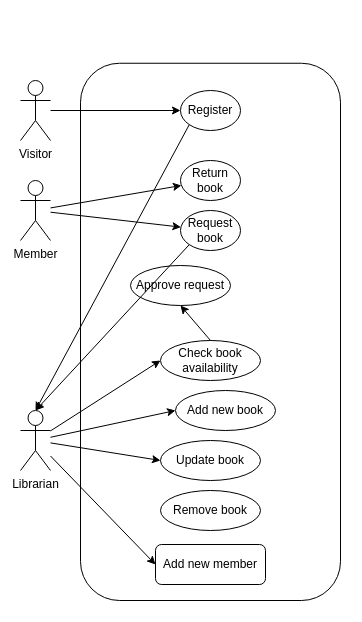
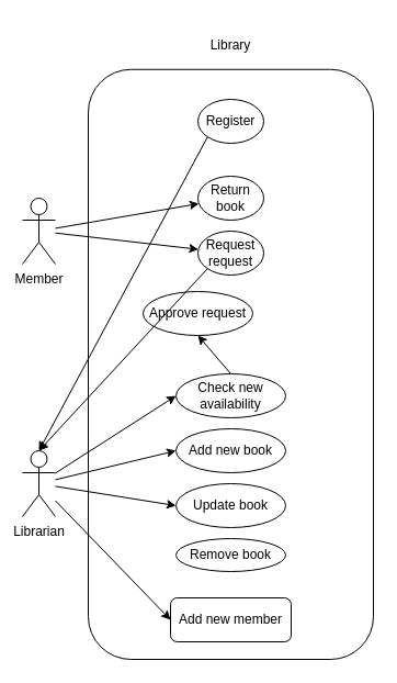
  <mxCell id="0" />
  <mxCell id="1" parent="0" />
  <mxCell id="2" value="" style="group" vertex="1" connectable="0" parent="1"><mxGeometry x="80" y="20" width="260" height="580" as="geometry" /></mxCell>
  <mxCell id="3" value="" style="rounded=1;whiteSpace=wrap;html=1;" vertex="1" parent="2"><mxGeometry y="42.75" width="260" height="537.25" as="geometry" /></mxCell>
- <mxCell id="5" value="Request book" style="ellipse;whiteSpace=wrap;html=1;" vertex="1" parent="2"><mxGeometry x="100" y="190" width="60" height="40" as="geometry" /></mxCell>
+ <mxCell id="4" value="Library" style="text;html=1;strokeColor=none;fillColor=none;align=center;verticalAlign=middle;whiteSpace=wrap;rounded=0;" vertex="1" parent="2"><mxGeometry x="100" width="60" height="42.75" as="geometry" /></mxCell>
+ <mxCell id="5" value="Request request" style="ellipse;whiteSpace=wrap;html=1;" vertex="1" parent="2"><mxGeometry x="100" y="190" width="60" height="40" as="geometry" /></mxCell>
  <mxCell id="6" value="Return book" style="ellipse;whiteSpace=wrap;html=1;" vertex="1" parent="2"><mxGeometry x="100" y="140" width="60" height="40" as="geometry" /></mxCell>
  <mxCell id="7" value="Register" style="ellipse;whiteSpace=wrap;html=1;" vertex="1" parent="2"><mxGeometry x="100" y="70" width="60" height="40" as="geometry" /></mxCell>
- <mxCell id="8" value="Check book availability" style="ellipse;whiteSpace=wrap;html=1;" vertex="1" parent="2"><mxGeometry x="80" y="320" width="100" height="40" as="geometry" /></mxCell>
+ <mxCell id="8" value="Check new availability" style="ellipse;whiteSpace=wrap;html=1;" vertex="1" parent="2"><mxGeometry x="80" y="320" width="100" height="40" as="geometry" /></mxCell>
  <mxCell id="9" value="Approve request" style="ellipse;whiteSpace=wrap;html=1;" vertex="1" parent="2"><mxGeometry x="50" y="245" width="100" height="40" as="geometry" /></mxCell>
  <mxCell id="10" value="" style="endArrow=classic;html=1;rounded=0;entryX=0.5;entryY=1;entryDx=0;entryDy=0;exitX=0.5;exitY=0;exitDx=0;exitDy=0;" edge="1" parent="2" source="8" target="9"><mxGeometry width="50" height="50" relative="1" as="geometry"><mxPoint x="-20" y="396" as="sourcePoint" /><mxPoint x="99" y="362" as="targetPoint" /></mxGeometry></mxCell>
- <mxCell id="11" value="Add new book" style="ellipse;whiteSpace=wrap;html=1;" vertex="1" parent="2"><mxGeometry x="95" y="370" width="100" height="40" as="geometry" /></mxCell>
+ <mxCell id="11" value="Add new book" style="ellipse;whiteSpace=wrap;html=1;" vertex="1" parent="2"><mxGeometry x="80" y="370" width="100" height="40" as="geometry" /></mxCell>
  <mxCell id="12" value="Update book" style="ellipse;whiteSpace=wrap;html=1;" vertex="1" parent="2"><mxGeometry x="80" y="420" width="100" height="40" as="geometry" /></mxCell>
- <mxCell id="13" value="Remove book" style="ellipse;whiteSpace=wrap;html=1;" vertex="1" parent="2"><mxGeometry x="80" y="470" width="100" height="40" as="geometry" /></mxCell>
+ <mxCell id="13" value="Remove book" style="ellipse;whiteSpace=wrap;html=1;" vertex="1" parent="2"><mxGeometry x="80" y="470" width="100" height="30" as="geometry" /></mxCell>
  <mxCell id="14" value="Add new member" style="whiteSpace=wrap;html=1;rounded=1;" vertex="1" parent="2"><mxGeometry x="75" y="524" width="110" height="40" as="geometry" /></mxCell>
  <mxCell id="15" value="" style="group" vertex="1" connectable="0" parent="1"><mxGeometry x="20" y="80" width="160" height="60" as="geometry" /></mxCell>
- <mxCell id="16" value="Visitor" style="shape=umlActor;verticalLabelPosition=bottom;verticalAlign=top;html=1;outlineConnect=0;" vertex="1" parent="15"><mxGeometry width="30" height="60" as="geometry" /></mxCell>
  <mxCell id="17" value="" style="group" vertex="1" connectable="0" parent="1"><mxGeometry x="20" y="180" width="160" height="60" as="geometry" /></mxCell>
  <mxCell id="18" value="Member" style="shape=umlActor;verticalLabelPosition=bottom;verticalAlign=top;html=1;outlineConnect=0;" vertex="1" parent="17"><mxGeometry width="30" height="60" as="geometry" /></mxCell>
  <mxCell id="19" value="" style="endArrow=classic;html=1;rounded=0;" edge="1" parent="1" source="18" target="5"><mxGeometry width="50" height="50" relative="1" as="geometry"><mxPoint x="40" y="300" as="sourcePoint" /><mxPoint x="90" y="250" as="targetPoint" /></mxGeometry></mxCell>
  <mxCell id="20" value="" style="endArrow=classic;html=1;rounded=0;" edge="1" parent="1" target="6" source="18"><mxGeometry width="50" height="50" relative="1" as="geometry"><mxPoint x="50" y="257" as="sourcePoint" /><mxPoint x="90" y="300" as="targetPoint" /></mxGeometry></mxCell>
- <mxCell id="21" value="" style="endArrow=classic;html=1;rounded=0;" edge="1" parent="1" source="16" target="7"><mxGeometry width="50" height="50" relative="1" as="geometry"><mxPoint x="40" y="200" as="sourcePoint" /><mxPoint x="90" y="150" as="targetPoint" /></mxGeometry></mxCell>
  <mxCell id="22" value="Librarian" style="shape=umlActor;verticalLabelPosition=bottom;verticalAlign=top;html=1;outlineConnect=0;" vertex="1" parent="1"><mxGeometry x="20" y="410" width="30" height="60" as="geometry" /></mxCell>
  <mxCell id="23" value="" style="endArrow=classic;html=1;rounded=0;entryX=0;entryY=0.5;entryDx=0;entryDy=0;" edge="1" parent="1" target="8" source="22"><mxGeometry width="50" height="50" relative="1" as="geometry"><mxPoint x="60" y="387" as="sourcePoint" /><mxPoint x="100" y="480" as="targetPoint" /></mxGeometry></mxCell>
  <mxCell id="24" value="" style="endArrow=classic;html=1;rounded=0;entryX=0;entryY=0.5;entryDx=0;entryDy=0;" edge="1" parent="1" target="11" source="22"><mxGeometry width="50" height="50" relative="1" as="geometry"><mxPoint x="60" y="456" as="sourcePoint" /><mxPoint x="110" y="530" as="targetPoint" /></mxGeometry></mxCell>
  <mxCell id="25" value="" style="endArrow=classic;html=1;rounded=0;entryX=0;entryY=0.5;entryDx=0;entryDy=0;" edge="1" parent="1" target="12" source="22"><mxGeometry width="50" height="50" relative="1" as="geometry"><mxPoint x="50" y="526" as="sourcePoint" /><mxPoint x="100" y="600" as="targetPoint" /></mxGeometry></mxCell>
  <mxCell id="26" value="" style="endArrow=classic;html=1;rounded=0;exitX=0;exitY=1;exitDx=0;exitDy=0;" edge="1" parent="1" source="5"><mxGeometry width="50" height="50" relative="1" as="geometry"><mxPoint x="-100" y="480" as="sourcePoint" /><mxPoint x="35" y="410" as="targetPoint" /></mxGeometry></mxCell>
  <mxCell id="27" value="" style="endArrow=classic;html=1;rounded=0;entryX=0.5;entryY=0;entryDx=0;entryDy=0;entryPerimeter=0;exitX=0;exitY=1;exitDx=0;exitDy=0;" edge="1" parent="1" source="7" target="22"><mxGeometry width="50" height="50" relative="1" as="geometry"><mxPoint x="199" y="254" as="sourcePoint" /><mxPoint x="53" y="426" as="targetPoint" /></mxGeometry></mxCell>
  <mxCell id="28" value="" style="endArrow=classic;html=1;rounded=0;entryX=0;entryY=0.5;entryDx=0;entryDy=0;" edge="1" parent="1" target="14" source="22"><mxGeometry width="50" height="50" relative="1" as="geometry"><mxPoint x="50" y="500" as="sourcePoint" /><mxPoint x="90" y="711" as="targetPoint" /></mxGeometry></mxCell>
